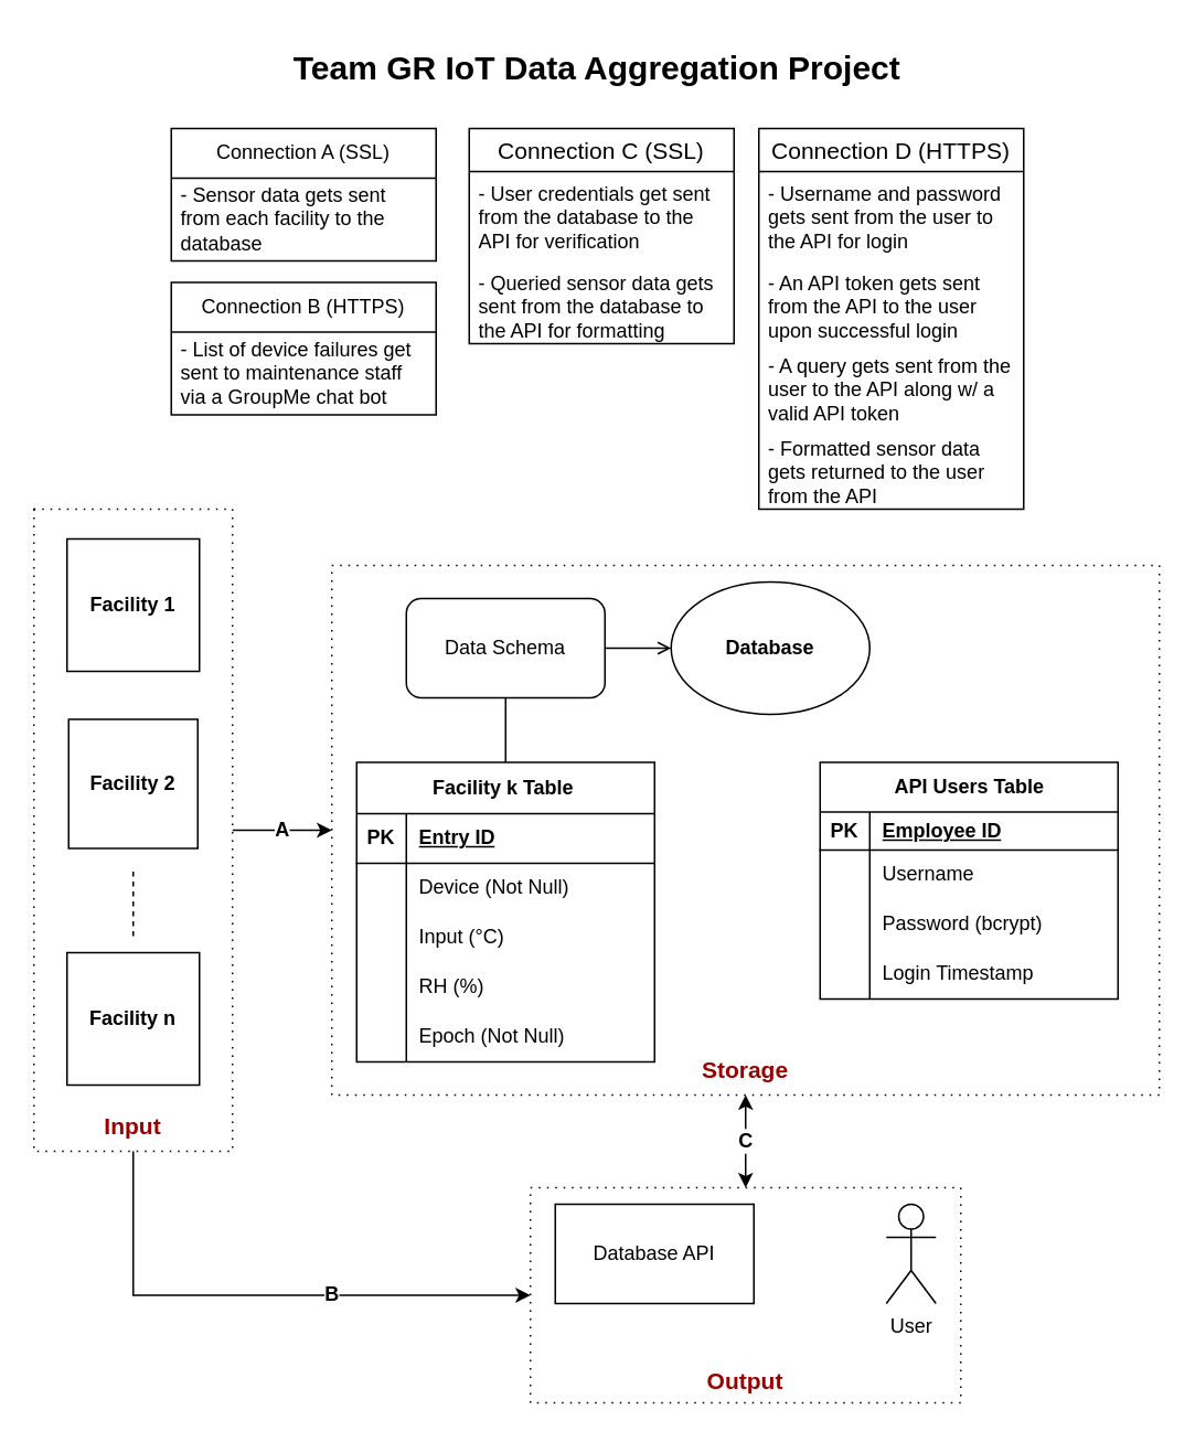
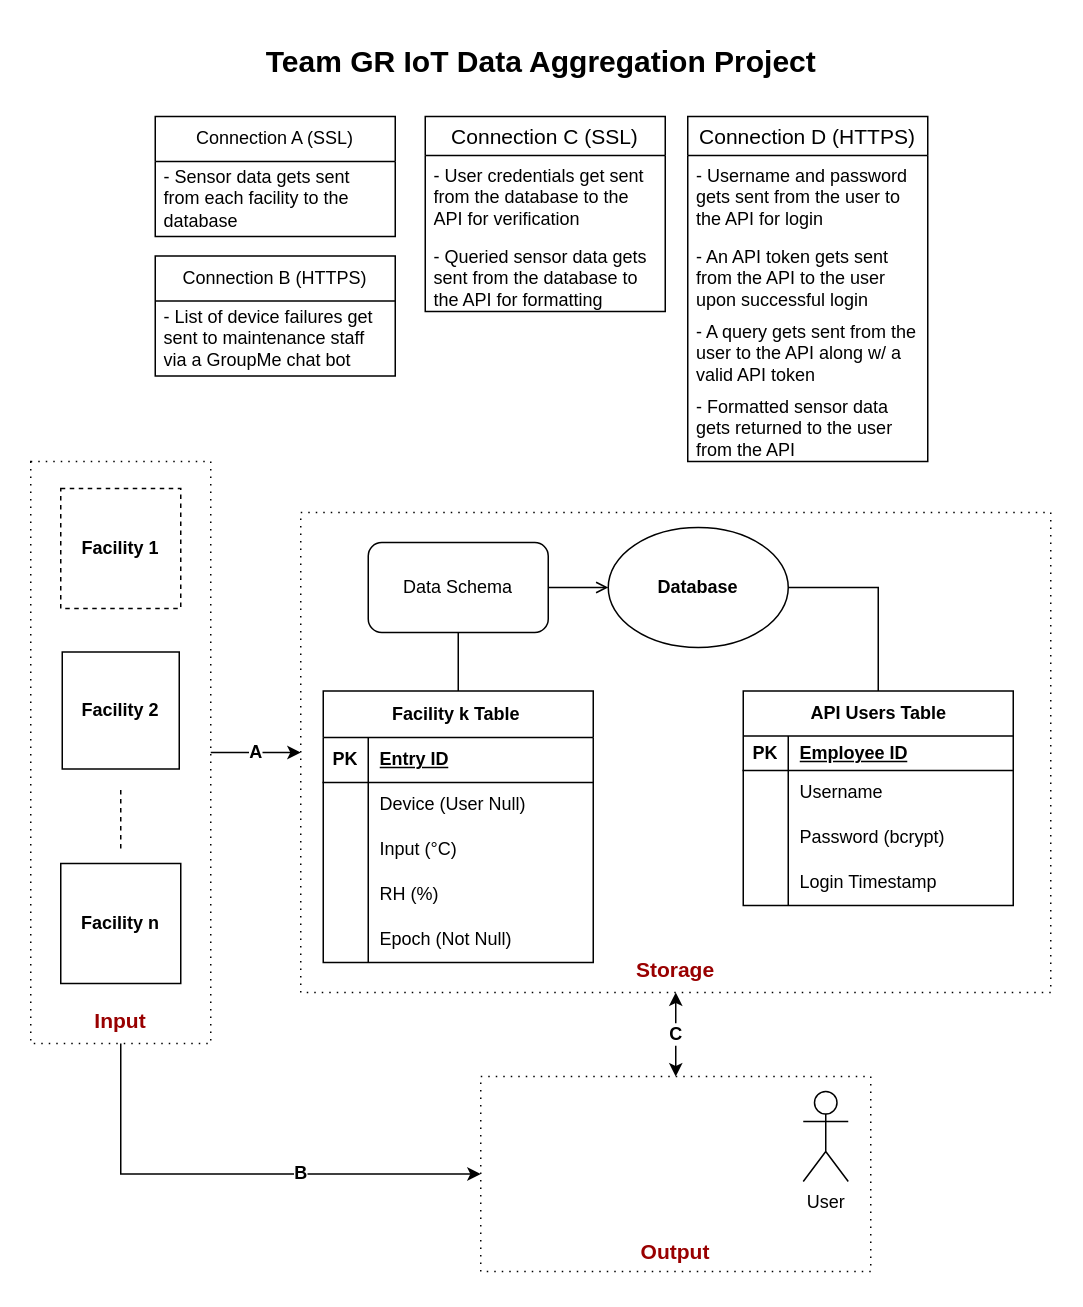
  <mxCell id="0" />
  <mxCell id="1" parent="0" />
- <mxCell id="2" value="&lt;b&gt;Facility 1&lt;/b&gt;" style="whiteSpace=wrap;html=1;aspect=fixed;" parent="1" vertex="1"><mxGeometry x="40" y="325" width="80" height="80" as="geometry" /></mxCell>
+ <mxCell id="2" value="&lt;b&gt;Facility 1&lt;/b&gt;" style="whiteSpace=wrap;html=1;aspect=fixed;dashed=1;" parent="1" vertex="1"><mxGeometry x="40" y="325" width="80" height="80" as="geometry" /></mxCell>
  <mxCell id="3" value="&lt;b&gt;Facility 2&lt;/b&gt;" style="whiteSpace=wrap;html=1;aspect=fixed;" parent="1" vertex="1"><mxGeometry x="41" y="434" width="78" height="78" as="geometry" /></mxCell>
  <mxCell id="4" value="&lt;b&gt;Facility n&lt;/b&gt;" style="whiteSpace=wrap;html=1;aspect=fixed;" parent="1" vertex="1"><mxGeometry x="40" y="575" width="80" height="80" as="geometry" /></mxCell>
  <mxCell id="5" value="" style="endArrow=none;dashed=1;html=1;rounded=0;" parent="1" edge="1"><mxGeometry width="50" height="50" relative="1" as="geometry"><mxPoint x="80" y="565" as="sourcePoint" /><mxPoint x="80" y="525" as="targetPoint" /></mxGeometry></mxCell>
  <mxCell id="6" value="&lt;b&gt;Database&lt;/b&gt;" style="ellipse;whiteSpace=wrap;html=1;" parent="1" vertex="1"><mxGeometry x="405" y="351" width="120" height="80" as="geometry" /></mxCell>
- <mxCell id="7" value="Database API" style="rounded=0;whiteSpace=wrap;html=1;" parent="1" vertex="1"><mxGeometry x="335" y="727" width="120" height="60" as="geometry" /></mxCell>
  <mxCell id="8" value="User" style="shape=umlActor;verticalLabelPosition=bottom;verticalAlign=top;html=1;outlineConnect=0;" parent="1" vertex="1"><mxGeometry x="535" y="727" width="30" height="60" as="geometry" /></mxCell>
  <mxCell id="9" value="Connection A (SSL)" style="swimlane;fontStyle=0;childLayout=stackLayout;horizontal=1;startSize=30;horizontalStack=0;resizeParent=1;resizeParentMax=0;resizeLast=0;collapsible=1;marginBottom=0;whiteSpace=wrap;html=1;" parent="1" vertex="1"><mxGeometry x="103" y="77" width="160" height="80" as="geometry" /></mxCell>
  <mxCell id="10" value="&lt;span style=&quot;background-color: initial;&quot;&gt;- Sensor data gets sent from each facility to the database&amp;nbsp;&lt;/span&gt;" style="text;strokeColor=none;fillColor=none;align=left;verticalAlign=middle;spacingLeft=4;spacingRight=4;overflow=hidden;points=[[0,0.5],[1,0.5]];portConstraint=eastwest;rotatable=0;whiteSpace=wrap;html=1;" parent="9" vertex="1"><mxGeometry y="30" width="160" height="50" as="geometry" /></mxCell>
  <mxCell id="11" value="Connection C (SSL)" style="swimlane;fontStyle=0;childLayout=stackLayout;horizontal=1;startSize=26;horizontalStack=0;resizeParent=1;resizeParentMax=0;resizeLast=0;collapsible=1;marginBottom=0;align=center;fontSize=14;" parent="1" vertex="1"><mxGeometry x="283" y="77" width="160" height="130" as="geometry" /></mxCell>
  <mxCell id="12" value="- User credentials get sent from the database to the API for verification" style="text;strokeColor=none;fillColor=none;spacingLeft=4;spacingRight=4;overflow=hidden;rotatable=0;points=[[0,0.5],[1,0.5]];portConstraint=eastwest;fontSize=12;whiteSpace=wrap;html=1;" parent="11" vertex="1"><mxGeometry y="26" width="160" height="54" as="geometry" /></mxCell>
  <mxCell id="13" value="- Queried sensor data gets sent from the database to the API for formatting" style="text;strokeColor=none;fillColor=none;spacingLeft=4;spacingRight=4;overflow=hidden;rotatable=0;points=[[0,0.5],[1,0.5]];portConstraint=eastwest;fontSize=12;whiteSpace=wrap;html=1;" parent="11" vertex="1"><mxGeometry y="80" width="160" height="50" as="geometry" /></mxCell>
  <mxCell id="14" value="Connection D (HTTPS)" style="swimlane;fontStyle=0;childLayout=stackLayout;horizontal=1;startSize=26;horizontalStack=0;resizeParent=1;resizeParentMax=0;resizeLast=0;collapsible=1;marginBottom=0;align=center;fontSize=14;" parent="1" vertex="1"><mxGeometry x="458" y="77" width="160" height="230" as="geometry"><mxRectangle x="450" y="182" width="130" height="30" as="alternateBounds" /></mxGeometry></mxCell>
  <mxCell id="15" value="- Username and password gets sent from the user to the API for login" style="text;strokeColor=none;fillColor=none;spacingLeft=4;spacingRight=4;overflow=hidden;rotatable=0;points=[[0,0.5],[1,0.5]];portConstraint=eastwest;fontSize=12;whiteSpace=wrap;html=1;" parent="14" vertex="1"><mxGeometry y="26" width="160" height="54" as="geometry" /></mxCell>
  <mxCell id="16" value="- An API token gets sent from the API to the user upon successful login&lt;span style=&quot;background-color: initial;&quot;&gt;&amp;nbsp;&lt;/span&gt;" style="text;strokeColor=none;fillColor=none;spacingLeft=4;spacingRight=4;overflow=hidden;rotatable=0;points=[[0,0.5],[1,0.5]];portConstraint=eastwest;fontSize=12;whiteSpace=wrap;html=1;" parent="14" vertex="1"><mxGeometry y="80" width="160" height="50" as="geometry" /></mxCell>
  <mxCell id="17" value="&lt;div&gt;- A query gets sent from the user to the API along w/ a valid API token&lt;/div&gt;" style="text;strokeColor=none;fillColor=none;spacingLeft=4;spacingRight=4;overflow=hidden;rotatable=0;points=[[0,0.5],[1,0.5]];portConstraint=eastwest;fontSize=12;whiteSpace=wrap;html=1;" parent="14" vertex="1"><mxGeometry y="130" width="160" height="50" as="geometry" /></mxCell>
  <mxCell id="18" value="- Formatted sensor data gets returned to the user from the API" style="text;strokeColor=none;fillColor=none;spacingLeft=4;spacingRight=4;overflow=hidden;rotatable=0;points=[[0,0.5],[1,0.5]];portConstraint=eastwest;fontSize=12;whiteSpace=wrap;html=1;" parent="14" vertex="1"><mxGeometry y="180" width="160" height="50" as="geometry" /></mxCell>
  <mxCell id="19" value="" style="rounded=0;whiteSpace=wrap;html=1;fillColor=none;dashed=1;dashPattern=1 4;" parent="1" vertex="1"><mxGeometry x="20" y="307" width="120" height="388" as="geometry" /></mxCell>
  <mxCell id="20" value="&lt;b&gt;&lt;font style=&quot;font-size: 14px;&quot; color=&quot;#990000&quot;&gt;Input&lt;/font&gt;&lt;/b&gt;" style="text;html=1;align=center;verticalAlign=middle;whiteSpace=wrap;rounded=0;" parent="1" vertex="1"><mxGeometry x="50" y="665" width="60" height="30" as="geometry" /></mxCell>
  <mxCell id="21" value="" style="rounded=0;whiteSpace=wrap;html=1;fillColor=none;dashed=1;dashPattern=1 4;" parent="1" vertex="1"><mxGeometry x="200" y="341" width="500" height="320" as="geometry" /></mxCell>
  <mxCell id="22" value="&lt;b&gt;&lt;font color=&quot;#990000&quot; style=&quot;font-size: 14px;&quot;&gt;Storage&lt;/font&gt;&lt;/b&gt;" style="text;html=1;align=center;verticalAlign=middle;whiteSpace=wrap;rounded=0;" parent="1" vertex="1"><mxGeometry x="420" y="631" width="60" height="30" as="geometry" /></mxCell>
  <mxCell id="23" value="" style="rounded=0;whiteSpace=wrap;html=1;fillColor=none;dashed=1;dashPattern=1 4;" parent="1" vertex="1"><mxGeometry x="320" y="717" width="260" height="130" as="geometry" /></mxCell>
  <mxCell id="24" value="&lt;b&gt;&lt;font color=&quot;#990000&quot; style=&quot;font-size: 14px;&quot;&gt;Output&lt;/font&gt;&lt;/b&gt;" style="text;html=1;align=center;verticalAlign=middle;whiteSpace=wrap;rounded=0;" parent="1" vertex="1"><mxGeometry x="420" y="819" width="60" height="30" as="geometry" /></mxCell>
  <mxCell id="25" value="&lt;font style=&quot;font-size: 20px;&quot;&gt;&lt;b&gt;Team GR IoT Data Aggregation Project&lt;/b&gt;&lt;/font&gt;" style="text;html=1;align=center;verticalAlign=middle;resizable=0;points=[];autosize=1;strokeColor=none;fillColor=none;" parent="1" vertex="1"><mxGeometry x="165" y="20" width="390" height="40" as="geometry" /></mxCell>
  <mxCell id="26" value="Connection B (HTTPS)" style="swimlane;fontStyle=0;childLayout=stackLayout;horizontal=1;startSize=30;horizontalStack=0;resizeParent=1;resizeParentMax=0;resizeLast=0;collapsible=1;marginBottom=0;whiteSpace=wrap;html=1;" parent="1" vertex="1"><mxGeometry x="103" y="170" width="160" height="80" as="geometry" /></mxCell>
  <mxCell id="27" value="- List of device failures get sent to maintenance staff via a GroupMe chat bot" style="text;strokeColor=none;fillColor=none;align=left;verticalAlign=middle;spacingLeft=4;spacingRight=4;overflow=hidden;points=[[0,0.5],[1,0.5]];portConstraint=eastwest;rotatable=0;whiteSpace=wrap;html=1;" parent="26" vertex="1"><mxGeometry y="30" width="160" height="50" as="geometry" /></mxCell>
  <mxCell id="28" value="B" style="endArrow=classic;html=1;rounded=0;exitX=0.5;exitY=1;exitDx=0;exitDy=0;entryX=0;entryY=0.5;entryDx=0;entryDy=0;edgeStyle=orthogonalEdgeStyle;fontStyle=1;fontSize=12;" edge="1" parent="1" source="19" target="23"><mxGeometry x="0.266" width="50" height="50" relative="1" as="geometry"><mxPoint x="55" y="835" as="sourcePoint" /><mxPoint x="105" y="785" as="targetPoint" /><mxPoint as="offset" /></mxGeometry></mxCell>
  <mxCell id="29" value="Facility k Table&amp;nbsp;" style="shape=table;startSize=31;container=1;collapsible=1;childLayout=tableLayout;fixedRows=1;rowLines=0;fontStyle=1;align=center;resizeLast=1;html=1;" vertex="1" parent="1"><mxGeometry x="215" y="460" width="180" height="181" as="geometry" /></mxCell>
  <mxCell id="30" value="" style="shape=tableRow;horizontal=0;startSize=0;swimlaneHead=0;swimlaneBody=0;fillColor=none;collapsible=0;dropTarget=0;points=[[0,0.5],[1,0.5]];portConstraint=eastwest;top=0;left=0;right=0;bottom=1;" vertex="1" parent="29"><mxGeometry y="31" width="180" height="30" as="geometry" /></mxCell>
  <mxCell id="31" value="PK" style="shape=partialRectangle;connectable=0;fillColor=none;top=0;left=0;bottom=0;right=0;fontStyle=1;overflow=hidden;whiteSpace=wrap;html=1;" vertex="1" parent="30"><mxGeometry width="30" height="30" as="geometry"><mxRectangle width="30" height="30" as="alternateBounds" /></mxGeometry></mxCell>
  <mxCell id="32" value="Entry ID" style="shape=partialRectangle;connectable=0;fillColor=none;top=0;left=0;bottom=0;right=0;align=left;spacingLeft=6;fontStyle=5;overflow=hidden;whiteSpace=wrap;html=1;" vertex="1" parent="30"><mxGeometry x="30" width="150" height="30" as="geometry"><mxRectangle width="150" height="30" as="alternateBounds" /></mxGeometry></mxCell>
  <mxCell id="33" value="" style="shape=tableRow;horizontal=0;startSize=0;swimlaneHead=0;swimlaneBody=0;fillColor=none;collapsible=0;dropTarget=0;points=[[0,0.5],[1,0.5]];portConstraint=eastwest;top=0;left=0;right=0;bottom=0;" vertex="1" parent="29"><mxGeometry y="61" width="180" height="30" as="geometry" /></mxCell>
  <mxCell id="34" value="" style="shape=partialRectangle;connectable=0;fillColor=none;top=0;left=0;bottom=0;right=0;editable=1;overflow=hidden;whiteSpace=wrap;html=1;" vertex="1" parent="33"><mxGeometry width="30" height="30" as="geometry"><mxRectangle width="30" height="30" as="alternateBounds" /></mxGeometry></mxCell>
- <mxCell id="35" value="Device (Not Null)" style="shape=partialRectangle;connectable=0;fillColor=none;top=0;left=0;bottom=0;right=0;align=left;spacingLeft=6;overflow=hidden;whiteSpace=wrap;html=1;" vertex="1" parent="33"><mxGeometry x="30" width="150" height="30" as="geometry"><mxRectangle width="150" height="30" as="alternateBounds" /></mxGeometry></mxCell>
+ <mxCell id="35" value="Device (User Null)" style="shape=partialRectangle;connectable=0;fillColor=none;top=0;left=0;bottom=0;right=0;align=left;spacingLeft=6;overflow=hidden;whiteSpace=wrap;html=1;" vertex="1" parent="33"><mxGeometry x="30" width="150" height="30" as="geometry"><mxRectangle width="150" height="30" as="alternateBounds" /></mxGeometry></mxCell>
  <mxCell id="36" value="" style="shape=tableRow;horizontal=0;startSize=0;swimlaneHead=0;swimlaneBody=0;fillColor=none;collapsible=0;dropTarget=0;points=[[0,0.5],[1,0.5]];portConstraint=eastwest;top=0;left=0;right=0;bottom=0;" vertex="1" parent="29"><mxGeometry y="91" width="180" height="30" as="geometry" /></mxCell>
  <mxCell id="37" value="" style="shape=partialRectangle;connectable=0;fillColor=none;top=0;left=0;bottom=0;right=0;editable=1;overflow=hidden;whiteSpace=wrap;html=1;" vertex="1" parent="36"><mxGeometry width="30" height="30" as="geometry"><mxRectangle width="30" height="30" as="alternateBounds" /></mxGeometry></mxCell>
  <mxCell id="38" value="Input (°C)" style="shape=partialRectangle;connectable=0;fillColor=none;top=0;left=0;bottom=0;right=0;align=left;spacingLeft=6;overflow=hidden;whiteSpace=wrap;html=1;" vertex="1" parent="36"><mxGeometry x="30" width="150" height="30" as="geometry"><mxRectangle width="150" height="30" as="alternateBounds" /></mxGeometry></mxCell>
  <mxCell id="39" value="" style="shape=tableRow;horizontal=0;startSize=0;swimlaneHead=0;swimlaneBody=0;fillColor=none;collapsible=0;dropTarget=0;points=[[0,0.5],[1,0.5]];portConstraint=eastwest;top=0;left=0;right=0;bottom=0;" vertex="1" parent="29"><mxGeometry y="121" width="180" height="30" as="geometry" /></mxCell>
  <mxCell id="40" value="" style="shape=partialRectangle;connectable=0;fillColor=none;top=0;left=0;bottom=0;right=0;editable=1;overflow=hidden;whiteSpace=wrap;html=1;" vertex="1" parent="39"><mxGeometry width="30" height="30" as="geometry"><mxRectangle width="30" height="30" as="alternateBounds" /></mxGeometry></mxCell>
  <mxCell id="41" value="RH (%)" style="shape=partialRectangle;connectable=0;fillColor=none;top=0;left=0;bottom=0;right=0;align=left;spacingLeft=6;overflow=hidden;whiteSpace=wrap;html=1;" vertex="1" parent="39"><mxGeometry x="30" width="150" height="30" as="geometry"><mxRectangle width="150" height="30" as="alternateBounds" /></mxGeometry></mxCell>
  <mxCell id="42" style="shape=tableRow;horizontal=0;startSize=0;swimlaneHead=0;swimlaneBody=0;fillColor=none;collapsible=0;dropTarget=0;points=[[0,0.5],[1,0.5]];portConstraint=eastwest;top=0;left=0;right=0;bottom=0;" vertex="1" parent="29"><mxGeometry y="151" width="180" height="30" as="geometry" /></mxCell>
  <mxCell id="43" style="shape=partialRectangle;connectable=0;fillColor=none;top=0;left=0;bottom=0;right=0;editable=1;overflow=hidden;whiteSpace=wrap;html=1;" vertex="1" parent="42"><mxGeometry width="30" height="30" as="geometry"><mxRectangle width="30" height="30" as="alternateBounds" /></mxGeometry></mxCell>
  <mxCell id="44" value="Epoch (Not Null)" style="shape=partialRectangle;connectable=0;fillColor=none;top=0;left=0;bottom=0;right=0;align=left;spacingLeft=6;overflow=hidden;whiteSpace=wrap;html=1;" vertex="1" parent="42"><mxGeometry x="30" width="150" height="30" as="geometry"><mxRectangle width="150" height="30" as="alternateBounds" /></mxGeometry></mxCell>
  <mxCell id="45" value="Data Schema" style="whiteSpace=wrap;html=1;rounded=1;" vertex="1" parent="1"><mxGeometry x="245" y="361" width="120" height="60" as="geometry" /></mxCell>
  <mxCell id="46" value="" style="endArrow=open;html=1;rounded=0;exitX=1;exitY=0.5;exitDx=0;exitDy=0;entryX=0;entryY=0.5;entryDx=0;entryDy=0;" edge="1" parent="1" source="45" target="6"><mxGeometry width="50" height="50" relative="1" as="geometry"><mxPoint x="485" y="511" as="sourcePoint" /><mxPoint x="535" y="461" as="targetPoint" /></mxGeometry></mxCell>
  <mxCell id="47" value="" style="endArrow=none;html=1;rounded=0;entryX=0.5;entryY=1;entryDx=0;entryDy=0;exitX=0.5;exitY=0;exitDx=0;exitDy=0;" edge="1" parent="1" source="29" target="45"><mxGeometry width="50" height="50" relative="1" as="geometry"><mxPoint x="365" y="571" as="sourcePoint" /><mxPoint x="415" y="521" as="targetPoint" /></mxGeometry></mxCell>
+ <mxCell id="48" value="" style="endArrow=none;html=1;rounded=0;exitX=1;exitY=0.5;exitDx=0;exitDy=0;entryX=0.5;entryY=0;entryDx=0;entryDy=0;edgeStyle=orthogonalEdgeStyle;" edge="1" parent="1" source="6" target="49"><mxGeometry width="50" height="50" relative="1" as="geometry"><mxPoint x="545" y="533" as="sourcePoint" /><mxPoint x="568" y="460" as="targetPoint" /></mxGeometry></mxCell>
  <mxCell id="49" value="API Users Table" style="shape=table;startSize=30;container=1;collapsible=1;childLayout=tableLayout;fixedRows=1;rowLines=0;fontStyle=1;align=center;resizeLast=1;html=1;" vertex="1" parent="1"><mxGeometry x="495" y="460" width="180" height="143" as="geometry" /></mxCell>
  <mxCell id="50" value="" style="shape=tableRow;horizontal=0;startSize=0;swimlaneHead=0;swimlaneBody=0;fillColor=none;collapsible=0;dropTarget=0;points=[[0,0.5],[1,0.5]];portConstraint=eastwest;top=0;left=0;right=0;bottom=1;" vertex="1" parent="49"><mxGeometry y="30" width="180" height="23" as="geometry" /></mxCell>
  <mxCell id="51" value="PK" style="shape=partialRectangle;connectable=0;fillColor=none;top=0;left=0;bottom=0;right=0;fontStyle=1;overflow=hidden;whiteSpace=wrap;html=1;" vertex="1" parent="50"><mxGeometry width="30" height="23" as="geometry"><mxRectangle width="30" height="23" as="alternateBounds" /></mxGeometry></mxCell>
  <mxCell id="52" value="Employee ID" style="shape=partialRectangle;connectable=0;fillColor=none;top=0;left=0;bottom=0;right=0;align=left;spacingLeft=6;fontStyle=5;overflow=hidden;whiteSpace=wrap;html=1;" vertex="1" parent="50"><mxGeometry x="30" width="150" height="23" as="geometry"><mxRectangle width="150" height="23" as="alternateBounds" /></mxGeometry></mxCell>
  <mxCell id="53" value="" style="shape=tableRow;horizontal=0;startSize=0;swimlaneHead=0;swimlaneBody=0;fillColor=none;collapsible=0;dropTarget=0;points=[[0,0.5],[1,0.5]];portConstraint=eastwest;top=0;left=0;right=0;bottom=0;" vertex="1" parent="49"><mxGeometry y="53" width="180" height="30" as="geometry" /></mxCell>
  <mxCell id="54" value="" style="shape=partialRectangle;connectable=0;fillColor=none;top=0;left=0;bottom=0;right=0;editable=1;overflow=hidden;whiteSpace=wrap;html=1;" vertex="1" parent="53"><mxGeometry width="30" height="30" as="geometry"><mxRectangle width="30" height="30" as="alternateBounds" /></mxGeometry></mxCell>
  <mxCell id="55" value="Username" style="shape=partialRectangle;connectable=0;fillColor=none;top=0;left=0;bottom=0;right=0;align=left;spacingLeft=6;overflow=hidden;whiteSpace=wrap;html=1;" vertex="1" parent="53"><mxGeometry x="30" width="150" height="30" as="geometry"><mxRectangle width="150" height="30" as="alternateBounds" /></mxGeometry></mxCell>
  <mxCell id="56" value="" style="shape=tableRow;horizontal=0;startSize=0;swimlaneHead=0;swimlaneBody=0;fillColor=none;collapsible=0;dropTarget=0;points=[[0,0.5],[1,0.5]];portConstraint=eastwest;top=0;left=0;right=0;bottom=0;" vertex="1" parent="49"><mxGeometry y="83" width="180" height="30" as="geometry" /></mxCell>
  <mxCell id="57" value="" style="shape=partialRectangle;connectable=0;fillColor=none;top=0;left=0;bottom=0;right=0;editable=1;overflow=hidden;whiteSpace=wrap;html=1;" vertex="1" parent="56"><mxGeometry width="30" height="30" as="geometry"><mxRectangle width="30" height="30" as="alternateBounds" /></mxGeometry></mxCell>
  <mxCell id="58" value="Password (bcrypt)" style="shape=partialRectangle;connectable=0;fillColor=none;top=0;left=0;bottom=0;right=0;align=left;spacingLeft=6;overflow=hidden;whiteSpace=wrap;html=1;" vertex="1" parent="56"><mxGeometry x="30" width="150" height="30" as="geometry"><mxRectangle width="150" height="30" as="alternateBounds" /></mxGeometry></mxCell>
  <mxCell id="59" value="" style="shape=tableRow;horizontal=0;startSize=0;swimlaneHead=0;swimlaneBody=0;fillColor=none;collapsible=0;dropTarget=0;points=[[0,0.5],[1,0.5]];portConstraint=eastwest;top=0;left=0;right=0;bottom=0;" vertex="1" parent="49"><mxGeometry y="113" width="180" height="30" as="geometry" /></mxCell>
  <mxCell id="60" value="" style="shape=partialRectangle;connectable=0;fillColor=none;top=0;left=0;bottom=0;right=0;editable=1;overflow=hidden;whiteSpace=wrap;html=1;" vertex="1" parent="59"><mxGeometry width="30" height="30" as="geometry"><mxRectangle width="30" height="30" as="alternateBounds" /></mxGeometry></mxCell>
  <mxCell id="61" value="Login Timestamp" style="shape=partialRectangle;connectable=0;fillColor=none;top=0;left=0;bottom=0;right=0;align=left;spacingLeft=6;overflow=hidden;whiteSpace=wrap;html=1;" vertex="1" parent="59"><mxGeometry x="30" width="150" height="30" as="geometry"><mxRectangle width="150" height="30" as="alternateBounds" /></mxGeometry></mxCell>
  <mxCell id="62" value="A" style="endArrow=classic;html=1;rounded=0;exitX=1;exitY=0.5;exitDx=0;exitDy=0;entryX=0;entryY=0.5;entryDx=0;entryDy=0;fontSize=12;fontStyle=1" edge="1" parent="1" source="19" target="21"><mxGeometry width="50" height="50" relative="1" as="geometry"><mxPoint x="210" y="707" as="sourcePoint" /><mxPoint x="260" y="657" as="targetPoint" /></mxGeometry></mxCell>
  <mxCell id="63" value="C" style="endArrow=classic;startArrow=classic;html=1;rounded=0;exitX=0.5;exitY=1;exitDx=0;exitDy=0;fontSize=12;fontStyle=1" edge="1" parent="1" source="21" target="23"><mxGeometry width="50" height="50" relative="1" as="geometry"><mxPoint x="160" y="897" as="sourcePoint" /><mxPoint x="210" y="847" as="targetPoint" /></mxGeometry></mxCell>
